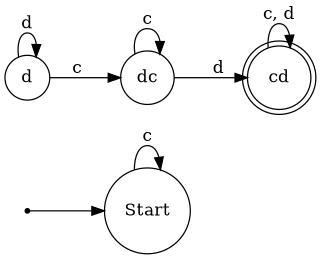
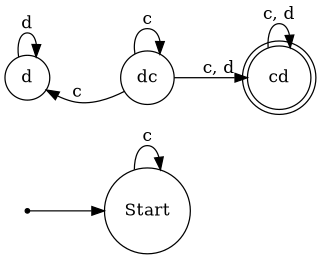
  digraph {
    fontname="DejaVu Serif"
    rankdir=LR
    node [fontname="DejaVu Serif" shape=circle]
    edge [fontname="DejaVu Serif"]
    x [shape=point]
    Start
    d
    dc
    cd [shape=doublecircle]
    x -> Start
    Start -> Start [label=c]
    d -> d [label=d]
-   d -> dc [label=c]
+   dc -> d [label=c]
    dc -> dc [label=c]
-   dc -> cd [label=d]
+   dc -> cd [label="c, d"]
    cd -> cd [label="c, d"]
  }
